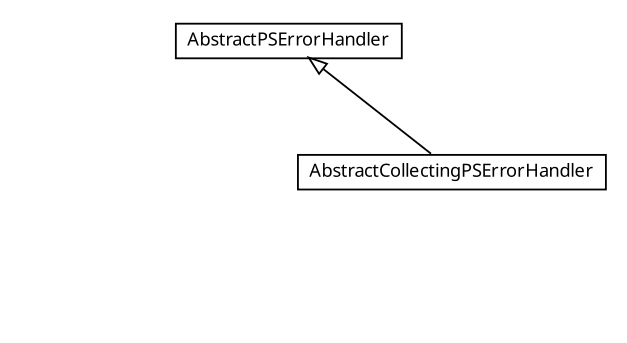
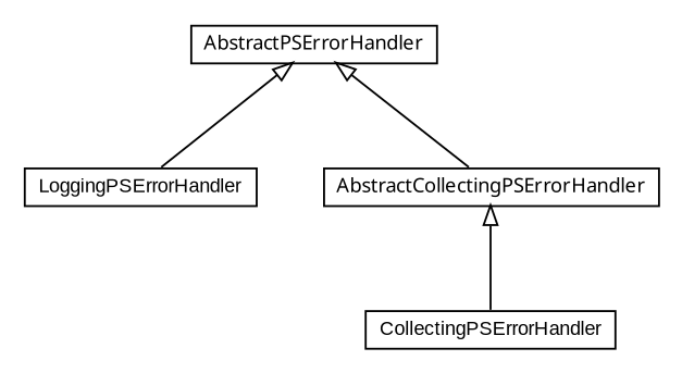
  digraph {
    nodesep=0.25
    ranksep=0.5
    node [fontcolor=black fontname=arial fontsize=10.0 shape=plaintext]
    edge [arrowtail=empty dir=back fontname=arial fontsize=10 headport=p labelfontname=arial labelfontsize=10 tailport=p]
+   n1 [label=<<table title="com.helger.schematron.pure.errorhandler.LoggingPSErrorHandler" border="0" cellborder="1" cellspacing="0" cellpadding="2" port="p" href="./LoggingPSErrorHandler.html"> 		<tr><td><table border="0" cellspacing="0" cellpadding="1"> <tr><td align="center" balign="center"> LoggingPSErrorHandler </td></tr> 		</table></td></tr> 		</table>>]
    n2 [label=<<table title="com.helger.schematron.pure.errorhandler.AbstractPSErrorHandler" border="0" cellborder="1" cellspacing="0" cellpadding="2" port="p" href="./AbstractPSErrorHandler.html"> 		<tr><td><table border="0" cellspacing="0" cellpadding="1"> <tr><td align="center" balign="center"><font face="ariali"> AbstractPSErrorHandler </font></td></tr> 		</table></td></tr> 		</table>>]
    n3 [label=<<table title="com.helger.schematron.pure.errorhandler.AbstractCollectingPSErrorHandler" border="0" cellborder="1" cellspacing="0" cellpadding="2" port="p" href="./AbstractCollectingPSErrorHandler.html"> 		<tr><td><table border="0" cellspacing="0" cellpadding="1"> <tr><td align="center" balign="center"><font face="ariali"> AbstractCollectingPSErrorHandler </font></td></tr> 		</table></td></tr> 		</table>>]
+   n4 [label=<<table title="com.helger.schematron.pure.errorhandler.CollectingPSErrorHandler" border="0" cellborder="1" cellspacing="0" cellpadding="2" port="p" href="./CollectingPSErrorHandler.html"> 		<tr><td><table border="0" cellspacing="0" cellpadding="1"> <tr><td align="center" balign="center"> CollectingPSErrorHandler </td></tr> 		</table></td></tr> 		</table>>]
+   n2 -> n1
    n2 -> n3
+   n3 -> n4
  }
